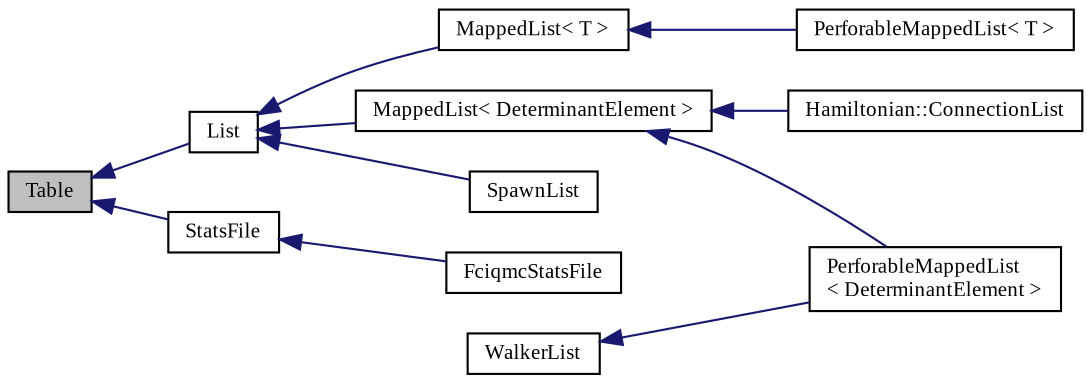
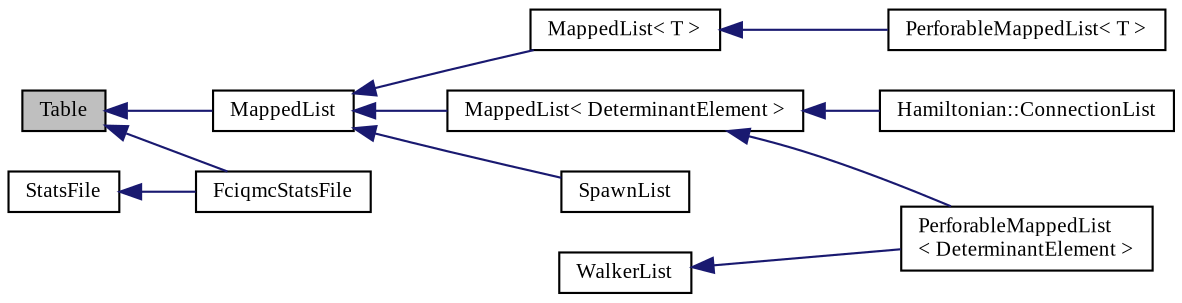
  digraph {
    fontname="Liberation Serif"
    rankdir=LR
    node [color=black fillcolor=white fontname="Liberation Serif" fontsize=10 shape=record style=filled]
    edge [color=midnightblue dir=back fontname="Liberation Serif" fontsize=10 labelfontname=Helvetica labelfontsize=10 style=solid]
    n1 [fillcolor=grey75 fontcolor=black height=0.2 label=Table width=0.4]
-   n2 [height=0.2 label=List width=0.4]
+   n2 [height=0.2 label=MappedList width=0.4]
    n3 [height=0.2 label=StatsFile width=0.4]
    n4 [height=0.2 label="MappedList\< T \>" width=0.4]
    n5 [height=0.2 label="MappedList\< DeterminantElement \>" width=0.4]
    n6 [height=0.2 label=SpawnList width=0.4]
    n7 [height=0.2 label=FciqmcStatsFile width=0.4]
    n8 [height=0.2 label="PerforableMappedList\< T \>" width=0.4]
    n9 [height=0.2 label="Hamiltonian::ConnectionList" width=0.4]
    n10 [height=0.2 label="PerforableMappedList\l\< DeterminantElement \>" width=0.4]
    n11 [height=0.2 label=WalkerList width=0.4]
    n1 -> n2
-   n1 -> n3
+   n1 -> n7
    n2 -> n4
    n2 -> n5
    n2 -> n6
    n3 -> n7
    n4 -> n8
    n5 -> n9
    n5 -> n10
    n11 -> n10
  }
